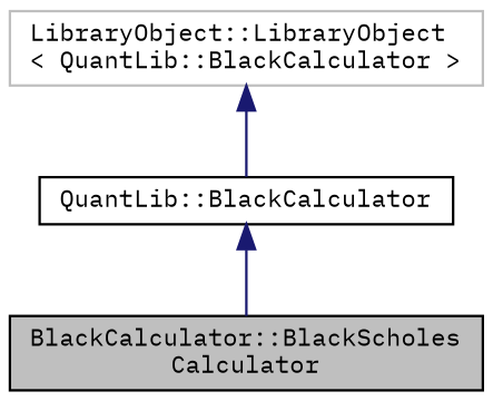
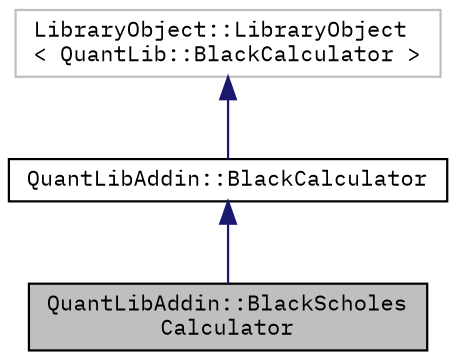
  digraph {
    fontname="IBM Plex Mono"
    node [color=black fillcolor=white fontname="IBM Plex Mono" fontsize=10 shape=record style=filled]
    edge [color=midnightblue dir=back fontname="IBM Plex Mono" fontsize=10 labelfontname=Helvetica labelfontsize=10 style=solid]
-   n1 [fillcolor=grey75 fontcolor=black height=0.2 label="BlackCalculator::BlackScholes\lCalculator" width=0.4]
-   n2 [height=0.2 label="QuantLib::BlackCalculator" width=0.4]
+   n1 [fillcolor=grey75 fontcolor=black height=0.2 label="QuantLibAddin::BlackScholes\lCalculator" width=0.4]
+   n2 [height=0.2 label="QuantLibAddin::BlackCalculator" width=0.4]
    n3 [color=grey75 height=0.2 label="LibraryObject::LibraryObject\l\< QuantLib::BlackCalculator \>" width=0.4]
    n2 -> n1
    n3 -> n2
  }
